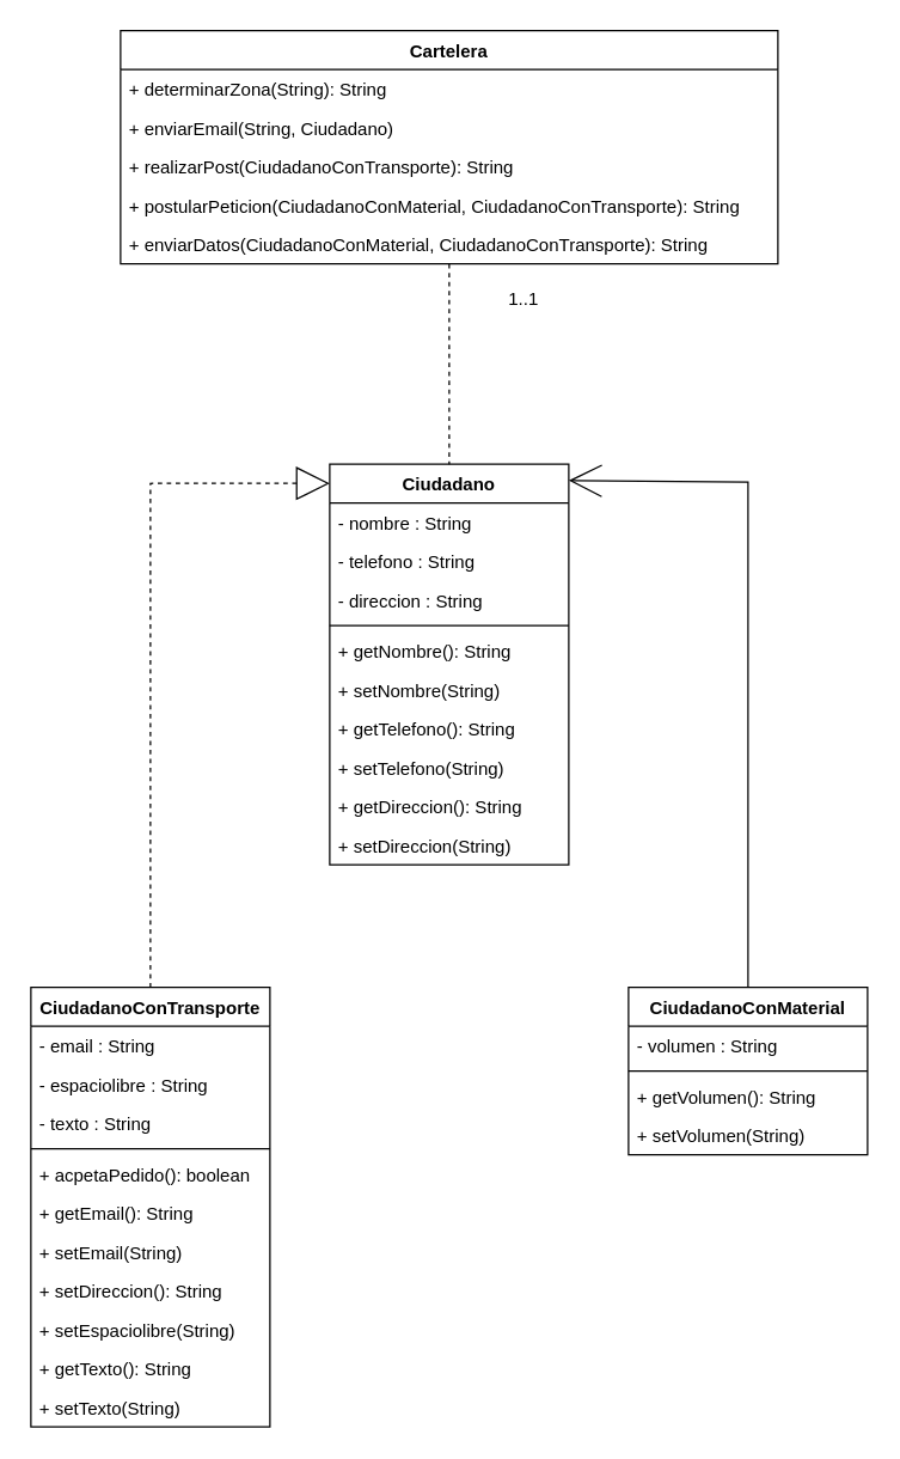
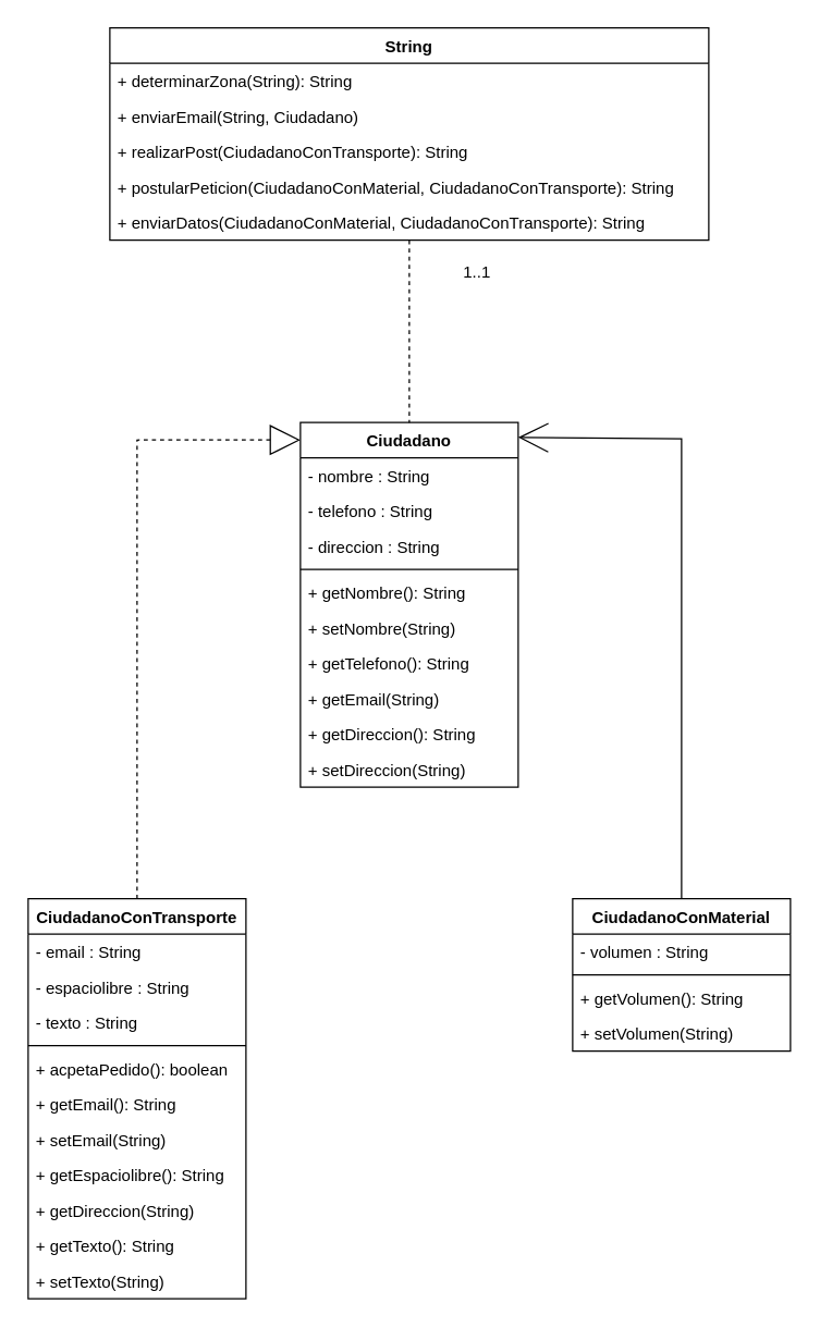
  <mxCell id="0" />
  <mxCell id="1" parent="0" />
  <mxCell id="2" style="edgeStyle=orthogonalEdgeStyle;rounded=0;orthogonalLoop=1;jettySize=auto;html=1;entryX=0;entryY=0.048;entryDx=0;entryDy=0;entryPerimeter=0;endArrow=block;endFill=0;strokeWidth=1;endSize=20;dashed=1;" parent="1" source="3" target="20" edge="1"><mxGeometry relative="1" as="geometry"><Array as="points"><mxPoint x="100" y="323" /></Array></mxGeometry></mxCell>
  <mxCell id="3" value="CiudadanoConTransporte" style="swimlane;fontStyle=1;align=center;verticalAlign=top;childLayout=stackLayout;horizontal=1;startSize=26;horizontalStack=0;resizeParent=1;resizeParentMax=0;resizeLast=0;collapsible=1;marginBottom=0;" parent="1" vertex="1"><mxGeometry x="20" y="660" width="160" height="294" as="geometry" /></mxCell>
  <mxCell id="4" value="- email : String" style="text;strokeColor=none;fillColor=none;align=left;verticalAlign=top;spacingLeft=4;spacingRight=4;overflow=hidden;rotatable=0;points=[[0,0.5],[1,0.5]];portConstraint=eastwest;" parent="3" vertex="1"><mxGeometry y="26" width="160" height="26" as="geometry" /></mxCell>
  <mxCell id="5" value="- espaciolibre : String" style="text;strokeColor=none;fillColor=none;align=left;verticalAlign=top;spacingLeft=4;spacingRight=4;overflow=hidden;rotatable=0;points=[[0,0.5],[1,0.5]];portConstraint=eastwest;" parent="3" vertex="1"><mxGeometry y="52" width="160" height="26" as="geometry" /></mxCell>
  <mxCell id="6" value="- texto : String" style="text;strokeColor=none;fillColor=none;align=left;verticalAlign=top;spacingLeft=4;spacingRight=4;overflow=hidden;rotatable=0;points=[[0,0.5],[1,0.5]];portConstraint=eastwest;" parent="3" vertex="1"><mxGeometry y="78" width="160" height="26" as="geometry" /></mxCell>
  <mxCell id="7" value="" style="line;strokeWidth=1;fillColor=none;align=left;verticalAlign=middle;spacingTop=-1;spacingLeft=3;spacingRight=3;rotatable=0;labelPosition=right;points=[];portConstraint=eastwest;" parent="3" vertex="1"><mxGeometry y="104" width="160" height="8" as="geometry" /></mxCell>
  <mxCell id="8" value="+ acpetaPedido(): boolean" style="text;strokeColor=none;fillColor=none;align=left;verticalAlign=top;spacingLeft=4;spacingRight=4;overflow=hidden;rotatable=0;points=[[0,0.5],[1,0.5]];portConstraint=eastwest;" parent="3" vertex="1"><mxGeometry y="112" width="160" height="26" as="geometry" /></mxCell>
  <mxCell id="9" value="+ getEmail(): String" style="text;strokeColor=none;fillColor=none;align=left;verticalAlign=top;spacingLeft=4;spacingRight=4;overflow=hidden;rotatable=0;points=[[0,0.5],[1,0.5]];portConstraint=eastwest;" parent="3" vertex="1"><mxGeometry y="138" width="160" height="26" as="geometry" /></mxCell>
  <mxCell id="10" value="+ setEmail(String)" style="text;strokeColor=none;fillColor=none;align=left;verticalAlign=top;spacingLeft=4;spacingRight=4;overflow=hidden;rotatable=0;points=[[0,0.5],[1,0.5]];portConstraint=eastwest;" parent="3" vertex="1"><mxGeometry y="164" width="160" height="26" as="geometry" /></mxCell>
- <mxCell id="11" value="+ setDireccion(): String" style="text;strokeColor=none;fillColor=none;align=left;verticalAlign=top;spacingLeft=4;spacingRight=4;overflow=hidden;rotatable=0;points=[[0,0.5],[1,0.5]];portConstraint=eastwest;" parent="3" vertex="1"><mxGeometry y="190" width="160" height="26" as="geometry" /></mxCell>
- <mxCell id="12" value="+ setEspaciolibre(String)" style="text;strokeColor=none;fillColor=none;align=left;verticalAlign=top;spacingLeft=4;spacingRight=4;overflow=hidden;rotatable=0;points=[[0,0.5],[1,0.5]];portConstraint=eastwest;" parent="3" vertex="1"><mxGeometry y="216" width="160" height="26" as="geometry" /></mxCell>
+ <mxCell id="11" value="+ getEspaciolibre(): String" style="text;strokeColor=none;fillColor=none;align=left;verticalAlign=top;spacingLeft=4;spacingRight=4;overflow=hidden;rotatable=0;points=[[0,0.5],[1,0.5]];portConstraint=eastwest;" parent="3" vertex="1"><mxGeometry y="190" width="160" height="26" as="geometry" /></mxCell>
+ <mxCell id="12" value="+ getDireccion(String)" style="text;strokeColor=none;fillColor=none;align=left;verticalAlign=top;spacingLeft=4;spacingRight=4;overflow=hidden;rotatable=0;points=[[0,0.5],[1,0.5]];portConstraint=eastwest;" parent="3" vertex="1"><mxGeometry y="216" width="160" height="26" as="geometry" /></mxCell>
  <mxCell id="13" value="+ getTexto(): String" style="text;strokeColor=none;fillColor=none;align=left;verticalAlign=top;spacingLeft=4;spacingRight=4;overflow=hidden;rotatable=0;points=[[0,0.5],[1,0.5]];portConstraint=eastwest;" parent="3" vertex="1"><mxGeometry y="242" width="160" height="26" as="geometry" /></mxCell>
  <mxCell id="14" value="+ setTexto(String)" style="text;strokeColor=none;fillColor=none;align=left;verticalAlign=top;spacingLeft=4;spacingRight=4;overflow=hidden;rotatable=0;points=[[0,0.5],[1,0.5]];portConstraint=eastwest;" parent="3" vertex="1"><mxGeometry y="268" width="160" height="26" as="geometry" /></mxCell>
  <mxCell id="15" value="CiudadanoConMaterial" style="swimlane;fontStyle=1;align=center;verticalAlign=top;childLayout=stackLayout;horizontal=1;startSize=26;horizontalStack=0;resizeParent=1;resizeParentMax=0;resizeLast=0;collapsible=1;marginBottom=0;" parent="1" vertex="1"><mxGeometry x="420" y="660" width="160" height="112" as="geometry" /></mxCell>
  <mxCell id="16" value="- volumen : String" style="text;strokeColor=none;fillColor=none;align=left;verticalAlign=top;spacingLeft=4;spacingRight=4;overflow=hidden;rotatable=0;points=[[0,0.5],[1,0.5]];portConstraint=eastwest;" parent="15" vertex="1"><mxGeometry y="26" width="160" height="26" as="geometry" /></mxCell>
  <mxCell id="17" value="" style="line;strokeWidth=1;fillColor=none;align=left;verticalAlign=middle;spacingTop=-1;spacingLeft=3;spacingRight=3;rotatable=0;labelPosition=right;points=[];portConstraint=eastwest;" parent="15" vertex="1"><mxGeometry y="52" width="160" height="8" as="geometry" /></mxCell>
  <mxCell id="18" value="+ getVolumen(): String" style="text;strokeColor=none;fillColor=none;align=left;verticalAlign=top;spacingLeft=4;spacingRight=4;overflow=hidden;rotatable=0;points=[[0,0.5],[1,0.5]];portConstraint=eastwest;" parent="15" vertex="1"><mxGeometry y="60" width="160" height="26" as="geometry" /></mxCell>
  <mxCell id="19" value="+ setVolumen(String)" style="text;strokeColor=none;fillColor=none;align=left;verticalAlign=top;spacingLeft=4;spacingRight=4;overflow=hidden;rotatable=0;points=[[0,0.5],[1,0.5]];portConstraint=eastwest;" parent="15" vertex="1"><mxGeometry y="86" width="160" height="26" as="geometry" /></mxCell>
  <mxCell id="20" value="Ciudadano" style="swimlane;fontStyle=1;align=center;verticalAlign=top;childLayout=stackLayout;horizontal=1;startSize=26;horizontalStack=0;resizeParent=1;resizeParentMax=0;resizeLast=0;collapsible=1;marginBottom=0;" parent="1" vertex="1"><mxGeometry x="220" y="310" width="160" height="268" as="geometry" /></mxCell>
  <mxCell id="21" value="- nombre : String" style="text;strokeColor=none;fillColor=none;align=left;verticalAlign=top;spacingLeft=4;spacingRight=4;overflow=hidden;rotatable=0;points=[[0,0.5],[1,0.5]];portConstraint=eastwest;" parent="20" vertex="1"><mxGeometry y="26" width="160" height="26" as="geometry" /></mxCell>
  <mxCell id="22" value="- telefono : String" style="text;strokeColor=none;fillColor=none;align=left;verticalAlign=top;spacingLeft=4;spacingRight=4;overflow=hidden;rotatable=0;points=[[0,0.5],[1,0.5]];portConstraint=eastwest;" parent="20" vertex="1"><mxGeometry y="52" width="160" height="26" as="geometry" /></mxCell>
  <mxCell id="23" value="- direccion : String" style="text;strokeColor=none;fillColor=none;align=left;verticalAlign=top;spacingLeft=4;spacingRight=4;overflow=hidden;rotatable=0;points=[[0,0.5],[1,0.5]];portConstraint=eastwest;" parent="20" vertex="1"><mxGeometry y="78" width="160" height="26" as="geometry" /></mxCell>
  <mxCell id="24" value="" style="line;strokeWidth=1;fillColor=none;align=left;verticalAlign=middle;spacingTop=-1;spacingLeft=3;spacingRight=3;rotatable=0;labelPosition=right;points=[];portConstraint=eastwest;" parent="20" vertex="1"><mxGeometry y="104" width="160" height="8" as="geometry" /></mxCell>
  <mxCell id="25" value="+ getNombre(): String" style="text;strokeColor=none;fillColor=none;align=left;verticalAlign=top;spacingLeft=4;spacingRight=4;overflow=hidden;rotatable=0;points=[[0,0.5],[1,0.5]];portConstraint=eastwest;" parent="20" vertex="1"><mxGeometry y="112" width="160" height="26" as="geometry" /></mxCell>
  <mxCell id="26" value="+ setNombre(String)" style="text;strokeColor=none;fillColor=none;align=left;verticalAlign=top;spacingLeft=4;spacingRight=4;overflow=hidden;rotatable=0;points=[[0,0.5],[1,0.5]];portConstraint=eastwest;" parent="20" vertex="1"><mxGeometry y="138" width="160" height="26" as="geometry" /></mxCell>
  <mxCell id="27" value="+ getTelefono(): String" style="text;strokeColor=none;fillColor=none;align=left;verticalAlign=top;spacingLeft=4;spacingRight=4;overflow=hidden;rotatable=0;points=[[0,0.5],[1,0.5]];portConstraint=eastwest;" parent="20" vertex="1"><mxGeometry y="164" width="160" height="26" as="geometry" /></mxCell>
- <mxCell id="28" value="+ setTelefono(String)" style="text;strokeColor=none;fillColor=none;align=left;verticalAlign=top;spacingLeft=4;spacingRight=4;overflow=hidden;rotatable=0;points=[[0,0.5],[1,0.5]];portConstraint=eastwest;" parent="20" vertex="1"><mxGeometry y="190" width="160" height="26" as="geometry" /></mxCell>
+ <mxCell id="28" value="+ getEmail(String)" style="text;strokeColor=none;fillColor=none;align=left;verticalAlign=top;spacingLeft=4;spacingRight=4;overflow=hidden;rotatable=0;points=[[0,0.5],[1,0.5]];portConstraint=eastwest;" parent="20" vertex="1"><mxGeometry y="190" width="160" height="26" as="geometry" /></mxCell>
  <mxCell id="29" value="+ getDireccion(): String" style="text;strokeColor=none;fillColor=none;align=left;verticalAlign=top;spacingLeft=4;spacingRight=4;overflow=hidden;rotatable=0;points=[[0,0.5],[1,0.5]];portConstraint=eastwest;" parent="20" vertex="1"><mxGeometry y="216" width="160" height="26" as="geometry" /></mxCell>
  <mxCell id="30" value="+ setDireccion(String)" style="text;strokeColor=none;fillColor=none;align=left;verticalAlign=top;spacingLeft=4;spacingRight=4;overflow=hidden;rotatable=0;points=[[0,0.5],[1,0.5]];portConstraint=eastwest;" parent="20" vertex="1"><mxGeometry y="242" width="160" height="26" as="geometry" /></mxCell>
  <mxCell id="31" style="edgeStyle=orthogonalEdgeStyle;rounded=0;orthogonalLoop=1;jettySize=auto;html=1;entryX=1;entryY=0.041;entryDx=0;entryDy=0;entryPerimeter=0;endArrow=open;endFill=0;strokeWidth=1;endSize=20;exitX=0.5;exitY=0;exitDx=0;exitDy=0;" parent="1" source="15" target="20" edge="1"><mxGeometry relative="1" as="geometry"><mxPoint x="140" y="360" as="sourcePoint" /><mxPoint x="230" y="4.112" as="targetPoint" /><Array as="points"><mxPoint x="500" y="322" /></Array></mxGeometry></mxCell>
  <mxCell id="32" style="edgeStyle=orthogonalEdgeStyle;rounded=0;orthogonalLoop=1;jettySize=auto;html=1;entryX=0.5;entryY=0;entryDx=0;entryDy=0;endArrow=none;endFill=0;endSize=17;strokeWidth=1;dashed=1;" parent="1" source="33" target="20" edge="1"><mxGeometry relative="1" as="geometry" /></mxCell>
- <mxCell id="33" value="Cartelera" style="swimlane;fontStyle=1;childLayout=stackLayout;horizontal=1;startSize=26;fillColor=none;horizontalStack=0;resizeParent=1;resizeParentMax=0;resizeLast=0;collapsible=1;marginBottom=0;" parent="1" vertex="1"><mxGeometry x="80" y="20" width="440" height="156" as="geometry" /></mxCell>
+ <mxCell id="33" value="String" style="swimlane;fontStyle=1;childLayout=stackLayout;horizontal=1;startSize=26;fillColor=none;horizontalStack=0;resizeParent=1;resizeParentMax=0;resizeLast=0;collapsible=1;marginBottom=0;" parent="1" vertex="1"><mxGeometry x="80" y="20" width="440" height="156" as="geometry" /></mxCell>
  <mxCell id="34" value="+ determinarZona(String): String" style="text;strokeColor=none;fillColor=none;align=left;verticalAlign=top;spacingLeft=4;spacingRight=4;overflow=hidden;rotatable=0;points=[[0,0.5],[1,0.5]];portConstraint=eastwest;" parent="33" vertex="1"><mxGeometry y="26" width="440" height="26" as="geometry" /></mxCell>
  <mxCell id="35" value="+ enviarEmail(String, Ciudadano)" style="text;strokeColor=none;fillColor=none;align=left;verticalAlign=top;spacingLeft=4;spacingRight=4;overflow=hidden;rotatable=0;points=[[0,0.5],[1,0.5]];portConstraint=eastwest;" parent="33" vertex="1"><mxGeometry y="52" width="440" height="26" as="geometry" /></mxCell>
  <mxCell id="36" value="+ realizarPost(CiudadanoConTransporte): String" style="text;strokeColor=none;fillColor=none;align=left;verticalAlign=top;spacingLeft=4;spacingRight=4;overflow=hidden;rotatable=0;points=[[0,0.5],[1,0.5]];portConstraint=eastwest;" parent="33" vertex="1"><mxGeometry y="78" width="440" height="26" as="geometry" /></mxCell>
  <mxCell id="37" value="+ postularPeticion(CiudadanoConMaterial, CiudadanoConTransporte): String" style="text;strokeColor=none;fillColor=none;align=left;verticalAlign=top;spacingLeft=4;spacingRight=4;overflow=hidden;rotatable=0;points=[[0,0.5],[1,0.5]];portConstraint=eastwest;" parent="33" vertex="1"><mxGeometry y="104" width="440" height="26" as="geometry" /></mxCell>
  <mxCell id="38" value="+ enviarDatos(CiudadanoConMaterial, CiudadanoConTransporte): String" style="text;strokeColor=none;fillColor=none;align=left;verticalAlign=top;spacingLeft=4;spacingRight=4;overflow=hidden;rotatable=0;points=[[0,0.5],[1,0.5]];portConstraint=eastwest;" parent="33" vertex="1"><mxGeometry y="130" width="440" height="26" as="geometry" /></mxCell>
  <mxCell id="39" value="1..1" style="text;html=1;strokeColor=none;fillColor=none;align=center;verticalAlign=middle;whiteSpace=wrap;rounded=0;" vertex="1" parent="1"><mxGeometry x="330" y="190" width="40" height="20" as="geometry" /></mxCell>
